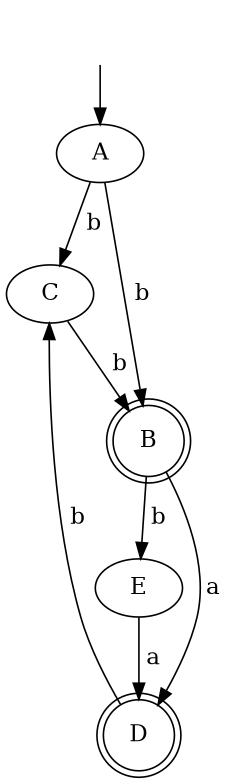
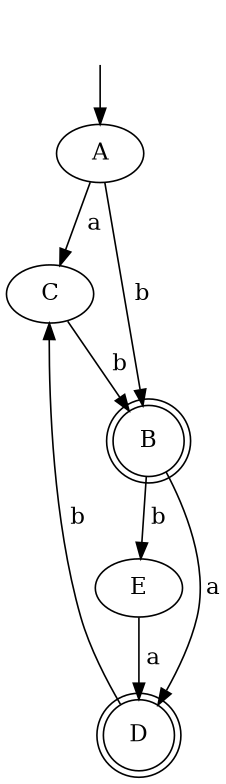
  digraph {
    n1 [label=A]
    n2 [label=C]
    n3 [label=B shape=doublecircle]
    n4 [label=D shape=doublecircle]
    n5 [label=E]
    start [style=invisible]
-   n1 -> n2 [label=" b"]
+   n1 -> n2 [label=" a"]
    n1 -> n3 [label=" b"]
    n2 -> n3 [label=" b"]
    n3 -> n4 [label=" a"]
    n3 -> n5 [label=" b"]
    n4 -> n2 [label=" b"]
    n5 -> n4 [label=" a"]
    start -> n1
  }
